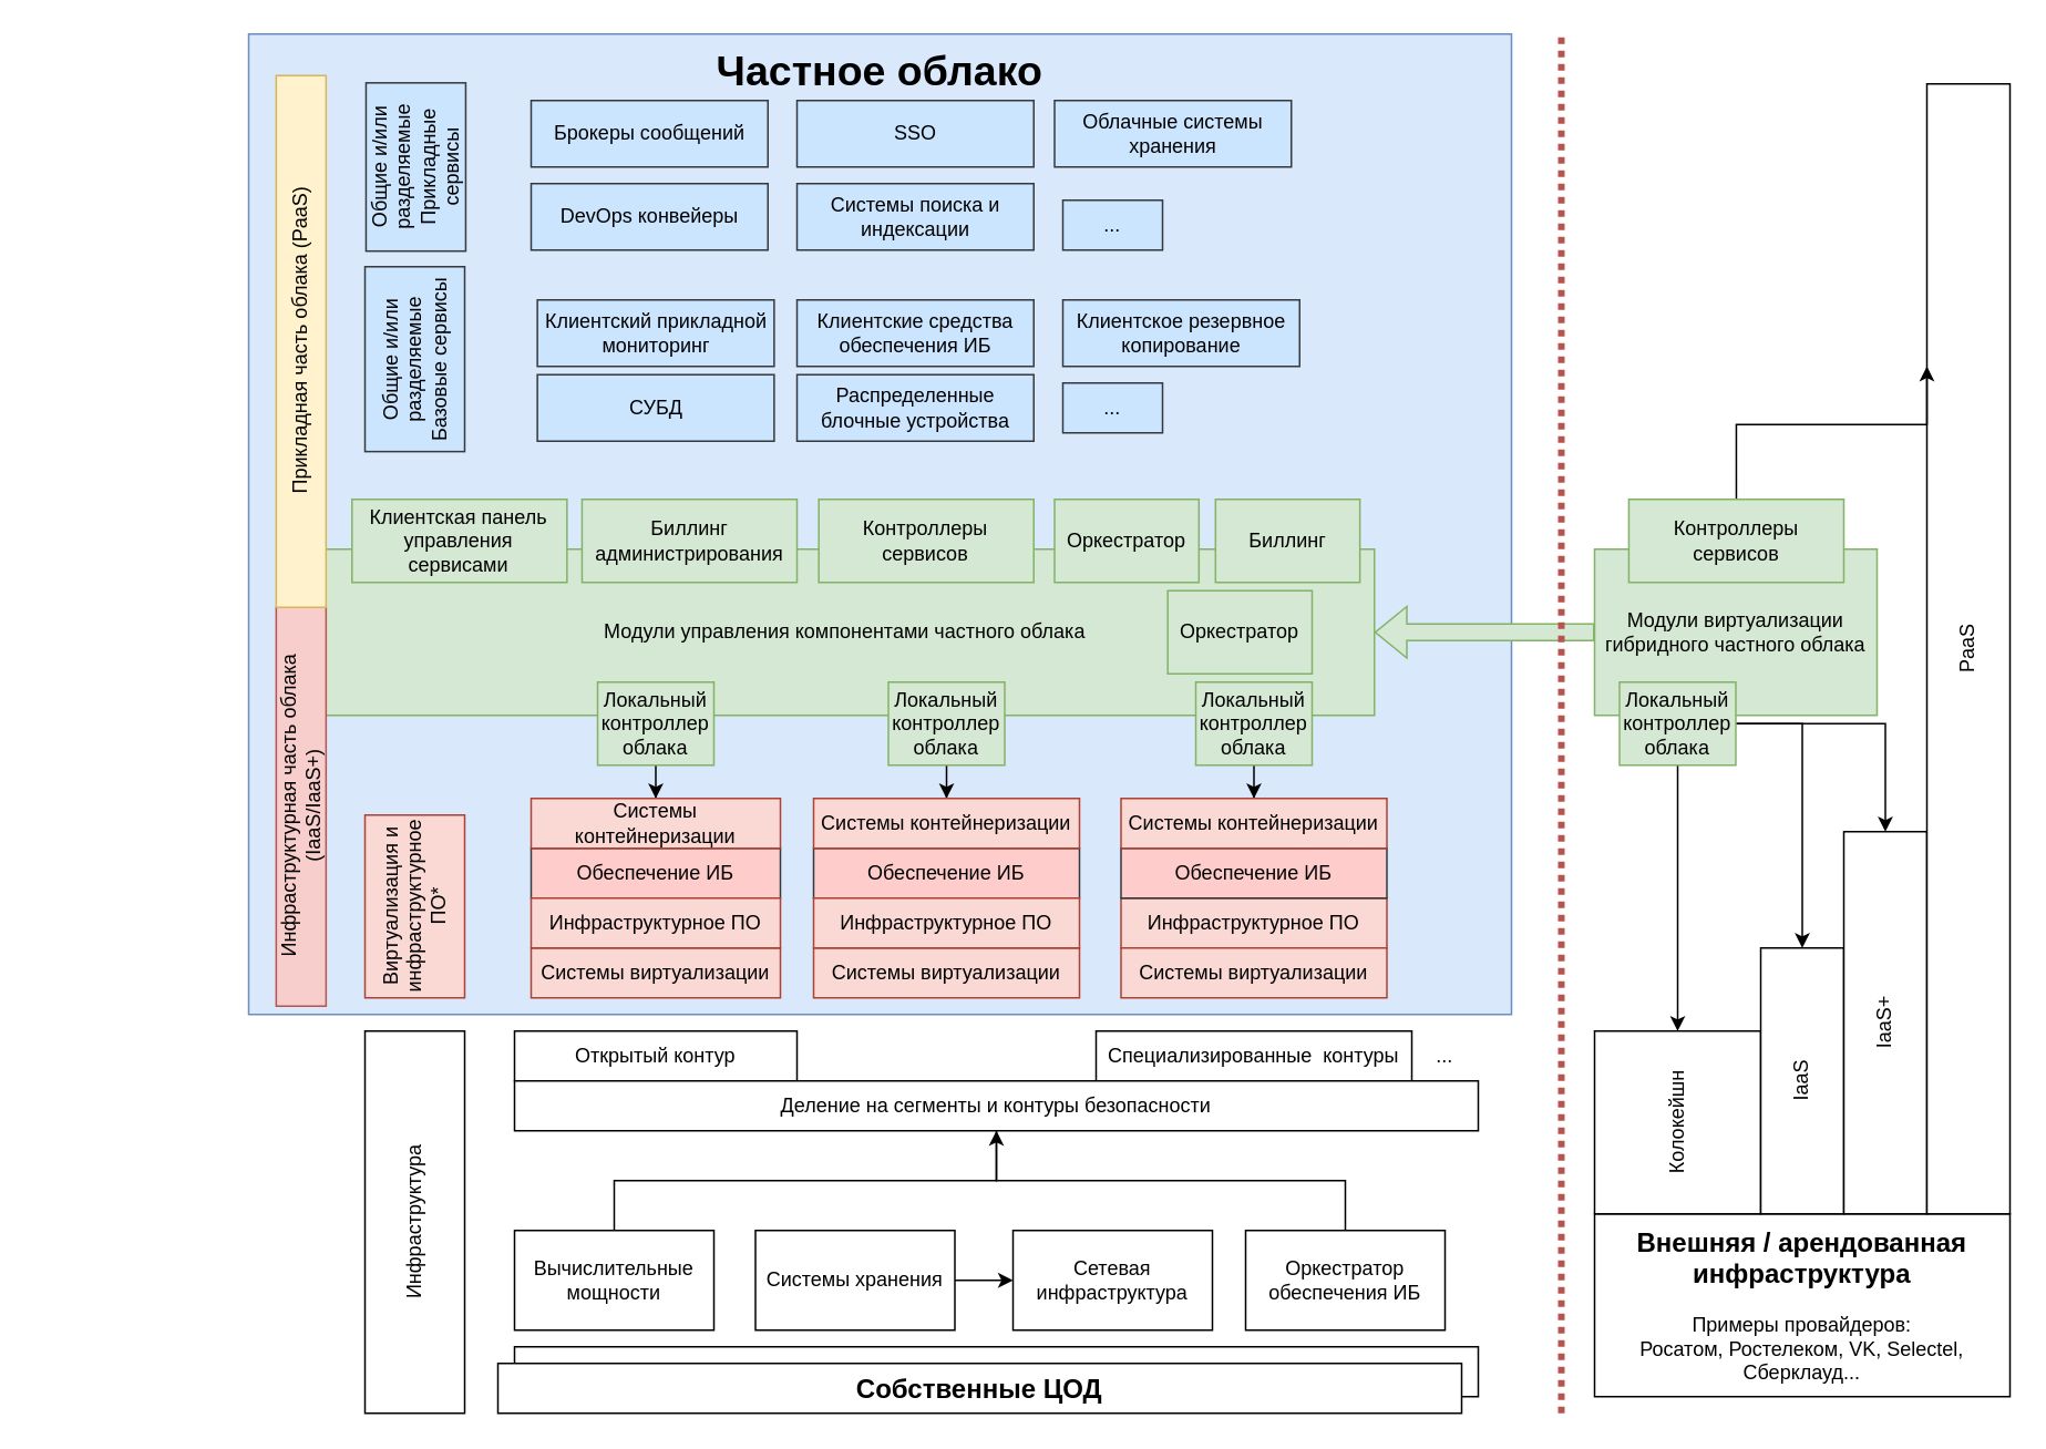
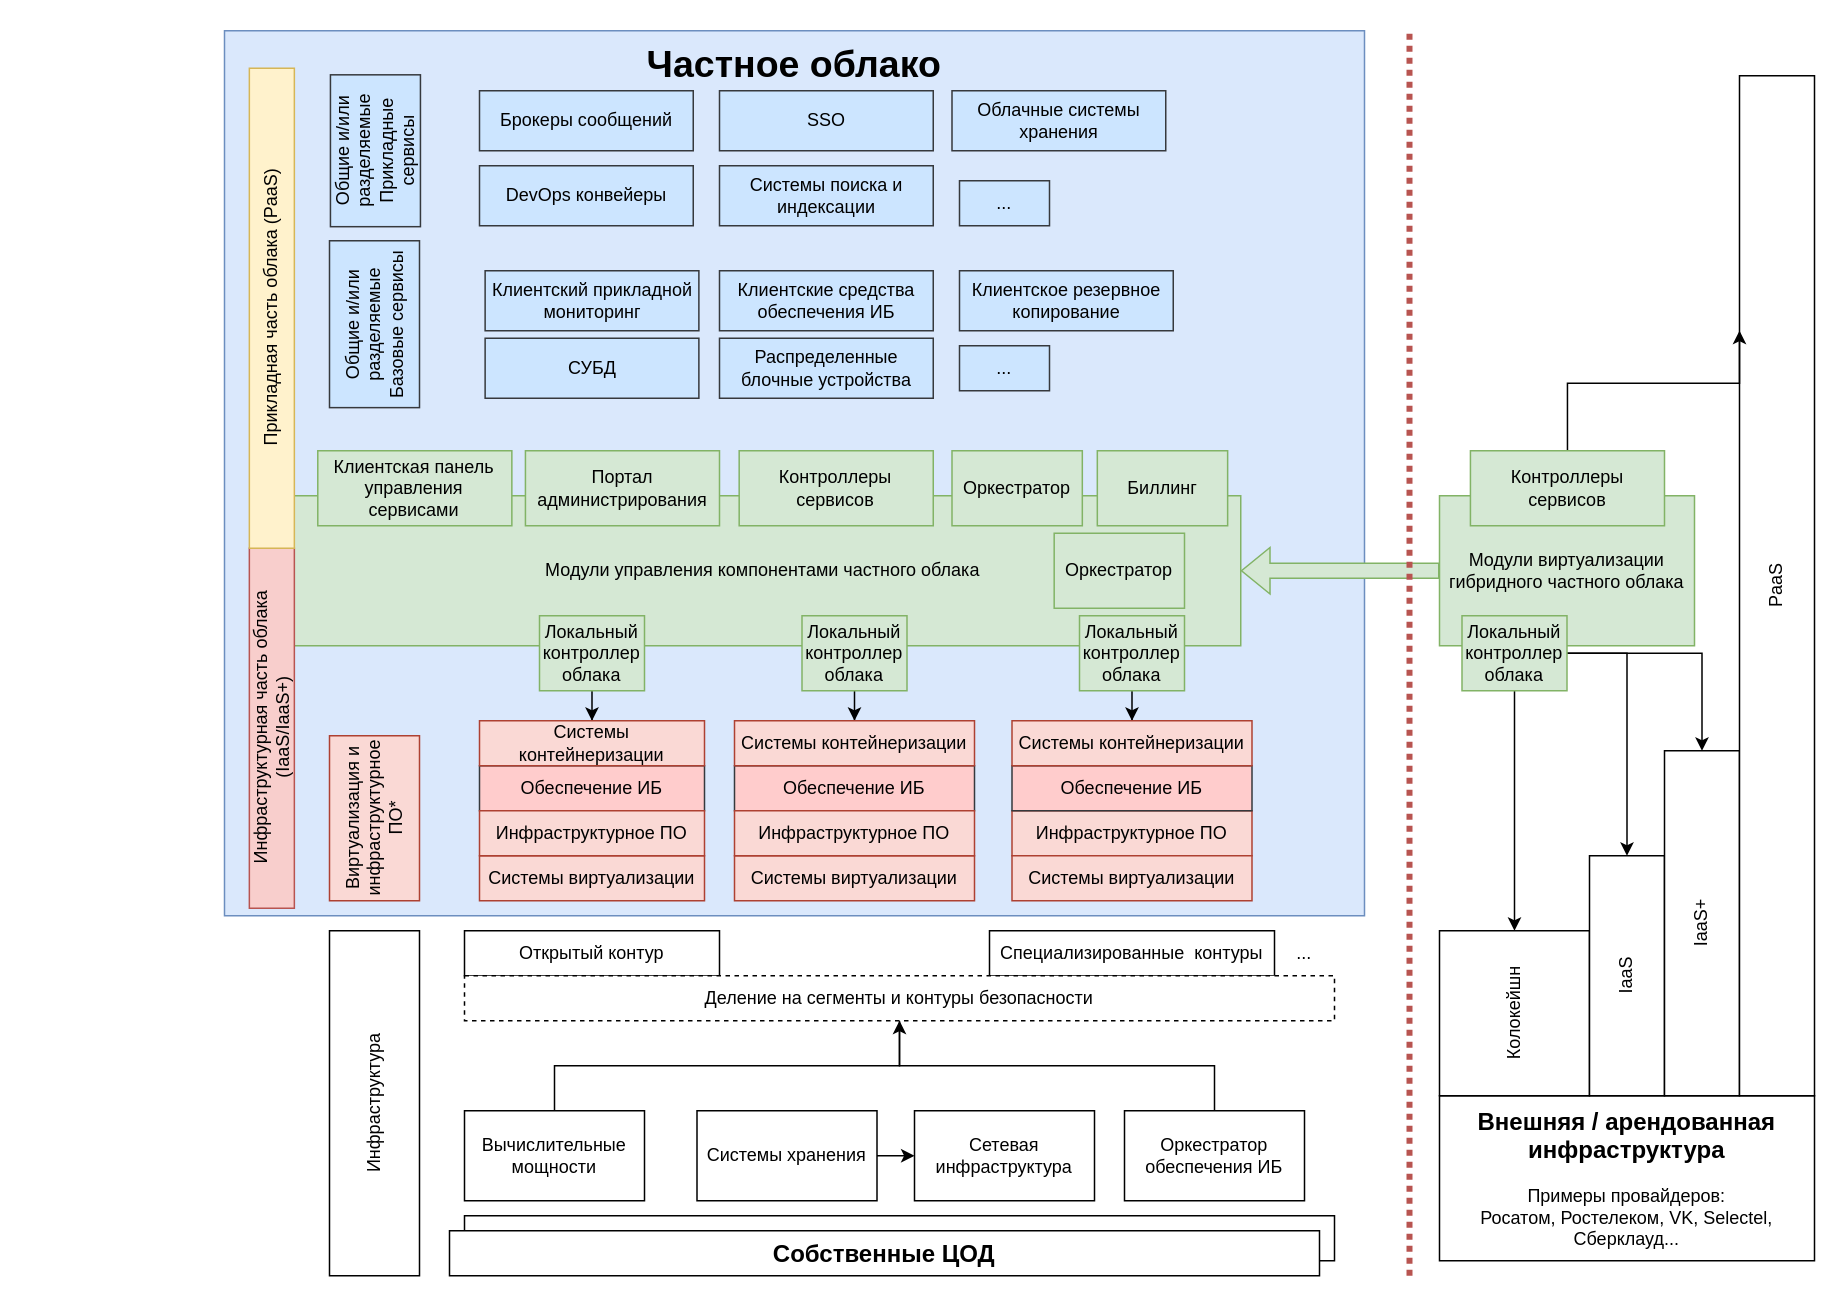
  <mxCell id="0" />
  <mxCell id="1" parent="0" />
  <mxCell id="2" value="Модули виртуализации гибридного частного облака" style="rounded=0;whiteSpace=wrap;html=1;verticalAlign=middle;fillColor=#d5e8d4;strokeColor=#82b366;" parent="1" vertex="1"><mxGeometry x="959" y="330" width="170" height="100" as="geometry" /></mxCell>
  <mxCell id="3" value="&lt;div style=&quot;font-size: 25px;&quot;&gt;Частное облако&lt;/div&gt;" style="rounded=0;whiteSpace=wrap;html=1;rotation=0;verticalAlign=top;horizontal=1;fillColor=#dae8fc;strokeColor=#6c8ebf;fontSize=25;fontStyle=1" parent="1" vertex="1"><mxGeometry x="149" y="20" width="760" height="590" as="geometry" /></mxCell>
  <mxCell id="4" value="" style="rounded=0;whiteSpace=wrap;html=1;" parent="1" vertex="1"><mxGeometry x="309" y="810" width="580" height="30" as="geometry" /></mxCell>
  <mxCell id="5" value="Открытый контур" style="rounded=0;whiteSpace=wrap;html=1;" parent="1" vertex="1"><mxGeometry x="309" y="620" width="170" height="30" as="geometry" /></mxCell>
  <mxCell id="6" value="Специализированные&amp;nbsp; контуры" style="rounded=0;whiteSpace=wrap;html=1;" parent="1" vertex="1"><mxGeometry x="659" y="620" width="190" height="30" as="geometry" /></mxCell>
  <mxCell id="7" value="Модули управления компонентами частного облака" style="rounded=0;whiteSpace=wrap;html=1;verticalAlign=middle;fillColor=#d5e8d4;strokeColor=#82b366;" parent="1" vertex="1"><mxGeometry x="189" y="330" width="637.5" height="100" as="geometry" /></mxCell>
  <mxCell id="8" style="edgeStyle=orthogonalEdgeStyle;rounded=0;orthogonalLoop=1;jettySize=auto;html=1;" parent="1" source="9" target="48" edge="1"><mxGeometry relative="1" as="geometry" /></mxCell>
  <mxCell id="9" value="Локальный контроллер облака" style="rounded=0;whiteSpace=wrap;html=1;fillColor=#d5e8d4;strokeColor=#82b366;" parent="1" vertex="1"><mxGeometry x="534" y="410" width="70" height="50" as="geometry" /></mxCell>
  <mxCell id="10" style="edgeStyle=orthogonalEdgeStyle;rounded=0;orthogonalLoop=1;jettySize=auto;html=1;endArrow=none;" parent="1" source="11" target="15" edge="1"><mxGeometry relative="1" as="geometry" /></mxCell>
  <mxCell id="11" value="Вычислительные мощности" style="rounded=0;whiteSpace=wrap;html=1;" parent="1" vertex="1"><mxGeometry x="309" y="740" width="120" height="60" as="geometry" /></mxCell>
  <mxCell id="12" style="edgeStyle=orthogonalEdgeStyle;rounded=0;orthogonalLoop=1;jettySize=auto;html=1;" parent="1" source="13" target="14" edge="1"><mxGeometry relative="1" as="geometry" /></mxCell>
- <mxCell id="13" value="Системы хранения" style="rounded=0;whiteSpace=wrap;html=1;" parent="1" vertex="1"><mxGeometry x="454" y="740" width="120" height="60" as="geometry" /></mxCell>
+ <mxCell id="13" value="Системы хранения" style="rounded=0;whiteSpace=wrap;html=1;" parent="1" vertex="1"><mxGeometry x="464" y="740" width="120" height="60" as="geometry" /></mxCell>
  <mxCell id="14" value="Сетевая инфраструктура" style="rounded=0;whiteSpace=wrap;html=1;" parent="1" vertex="1"><mxGeometry x="609" y="740" width="120" height="60" as="geometry" /></mxCell>
- <mxCell id="15" value="Деление на сегменты и контуры безопасности" style="rounded=0;whiteSpace=wrap;html=1;" parent="1" vertex="1"><mxGeometry x="309" y="650" width="580" height="30" as="geometry" /></mxCell>
+ <mxCell id="15" value="Деление на сегменты и контуры безопасности" style="rounded=0;whiteSpace=wrap;html=1;dashed=1;" parent="1" vertex="1"><mxGeometry x="309" y="650" width="580" height="30" as="geometry" /></mxCell>
  <mxCell id="16" value="Системы виртуализации" style="rounded=0;whiteSpace=wrap;html=1;fillColor=#fad9d5;strokeColor=#ae4132;" parent="1" vertex="1"><mxGeometry x="319" y="570" width="150" height="30" as="geometry" /></mxCell>
  <mxCell id="17" value="Обеспечение ИБ" style="rounded=0;whiteSpace=wrap;html=1;fillColor=#ffcccc;strokeColor=#36393d;" parent="1" vertex="1"><mxGeometry x="319" y="510" width="150" height="30" as="geometry" /></mxCell>
  <mxCell id="18" value="Инфраструктурное ПО" style="rounded=0;whiteSpace=wrap;html=1;fillColor=#fad9d5;strokeColor=#ae4132;" parent="1" vertex="1"><mxGeometry x="674" y="540" width="160" height="30" as="geometry" /></mxCell>
  <mxCell id="19" value="Системы виртуализации" style="rounded=0;whiteSpace=wrap;html=1;fillColor=#fad9d5;strokeColor=#ae4132;" parent="1" vertex="1"><mxGeometry x="489" y="570" width="160" height="30" as="geometry" /></mxCell>
  <mxCell id="20" value="Обеспечение ИБ" style="rounded=0;whiteSpace=wrap;html=1;fillColor=#ffcccc;strokeColor=#36393d;" parent="1" vertex="1"><mxGeometry x="489" y="510" width="160" height="30" as="geometry" /></mxCell>
  <mxCell id="21" value="Системы виртуализации" style="rounded=0;whiteSpace=wrap;html=1;fillColor=#fad9d5;strokeColor=#ae4132;" parent="1" vertex="1"><mxGeometry x="674" y="570" width="160" height="30" as="geometry" /></mxCell>
  <mxCell id="22" value="Обеспечение ИБ" style="rounded=0;whiteSpace=wrap;html=1;fillColor=#ffcccc;strokeColor=#36393d;" parent="1" vertex="1"><mxGeometry x="674" y="510" width="160" height="30" as="geometry" /></mxCell>
  <mxCell id="23" value="Инфраструктурное ПО" style="rounded=0;whiteSpace=wrap;html=1;fillColor=#fad9d5;strokeColor=#ae4132;" parent="1" vertex="1"><mxGeometry x="319" y="540" width="150" height="30" as="geometry" /></mxCell>
  <mxCell id="24" value="Инфраструктура" style="rounded=0;whiteSpace=wrap;html=1;rotation=-90;" parent="1" vertex="1"><mxGeometry x="134" y="705" width="230" height="60" as="geometry" /></mxCell>
  <mxCell id="25" value="Виртуализация и инфраструктурное ПО*" style="rounded=0;whiteSpace=wrap;html=1;rotation=-90;fillColor=#fad9d5;strokeColor=#ae4132;" parent="1" vertex="1"><mxGeometry x="194" y="515" width="110" height="60" as="geometry" /></mxCell>
  <mxCell id="26" value="Инфраструктурное ПО" style="rounded=0;whiteSpace=wrap;html=1;fillColor=#fad9d5;strokeColor=#ae4132;" parent="1" vertex="1"><mxGeometry x="489" y="540" width="160" height="30" as="geometry" /></mxCell>
  <mxCell id="27" style="edgeStyle=orthogonalEdgeStyle;rounded=0;orthogonalLoop=1;jettySize=auto;html=1;" parent="1" source="28" target="47" edge="1"><mxGeometry relative="1" as="geometry" /></mxCell>
  <mxCell id="28" value="Локальный контроллер облака" style="rounded=0;whiteSpace=wrap;html=1;fillColor=#d5e8d4;strokeColor=#82b366;" parent="1" vertex="1"><mxGeometry x="359" y="410" width="70" height="50" as="geometry" /></mxCell>
  <mxCell id="29" style="edgeStyle=orthogonalEdgeStyle;rounded=0;orthogonalLoop=1;jettySize=auto;html=1;" parent="1" source="30" target="49" edge="1"><mxGeometry relative="1" as="geometry" /></mxCell>
  <mxCell id="30" value="Локальный контроллер облака" style="rounded=0;whiteSpace=wrap;html=1;fillColor=#d5e8d4;strokeColor=#82b366;" parent="1" vertex="1"><mxGeometry x="719" y="410" width="70" height="50" as="geometry" /></mxCell>
  <mxCell id="31" value="..." style="text;html=1;strokeColor=none;fillColor=none;align=center;verticalAlign=middle;whiteSpace=wrap;rounded=0;" parent="1" vertex="1"><mxGeometry x="839" y="620" width="60" height="30" as="geometry" /></mxCell>
  <mxCell id="32" value="Собственные ЦОД" style="rounded=0;whiteSpace=wrap;html=1;fontSize=16;fontStyle=1" parent="1" vertex="1"><mxGeometry x="299" y="820" width="580" height="30" as="geometry" /></mxCell>
  <mxCell id="33" value="&lt;div&gt;&lt;font style=&quot;font-size: 16px;&quot;&gt;&lt;b&gt;Внешняя / арендованная инфраструктура&lt;/b&gt;&lt;/font&gt;&lt;/div&gt;&lt;br&gt;Примеры провайдеров:&lt;br&gt;Росатом, Ростелеком, VK, Selectel, Сберклауд..." style="rounded=0;whiteSpace=wrap;html=1;" parent="1" vertex="1"><mxGeometry x="959" y="730" width="250" height="110" as="geometry" /></mxCell>
  <mxCell id="34" value="Колокейшн" style="rounded=0;whiteSpace=wrap;html=1;horizontal=0;" parent="1" vertex="1"><mxGeometry x="959" y="620" width="100" height="110" as="geometry" /></mxCell>
  <mxCell id="35" value="IaaS" style="rounded=0;whiteSpace=wrap;html=1;horizontal=0;" parent="1" vertex="1"><mxGeometry x="1059" y="570" width="50" height="160" as="geometry" /></mxCell>
  <mxCell id="36" value="IaaS+" style="rounded=0;whiteSpace=wrap;html=1;horizontal=0;" parent="1" vertex="1"><mxGeometry x="1109" y="500" width="50" height="230" as="geometry" /></mxCell>
  <mxCell id="37" value="PaaS" style="rounded=0;whiteSpace=wrap;html=1;horizontal=0;" parent="1" vertex="1"><mxGeometry x="1159" y="50" width="50" height="680" as="geometry" /></mxCell>
  <mxCell id="38" value="Общие и/или разделяемые&lt;br&gt; Базовые сервисы" style="rounded=0;whiteSpace=wrap;html=1;rotation=-90;fillColor=#cce5ff;strokeColor=#36393d;" parent="1" vertex="1"><mxGeometry x="193.37" y="185.63" width="111.25" height="60" as="geometry" /></mxCell>
  <mxCell id="39" value="СУБД" style="rounded=0;whiteSpace=wrap;html=1;rotation=0;fillColor=#cce5ff;strokeColor=#36393d;" parent="1" vertex="1"><mxGeometry x="322.75" y="225" width="142.5" height="40" as="geometry" /></mxCell>
  <mxCell id="40" value="Облачные системы хранения" style="rounded=0;whiteSpace=wrap;html=1;rotation=0;fillColor=#cce5ff;strokeColor=#36393d;" parent="1" vertex="1"><mxGeometry x="634" y="60" width="142.5" height="40" as="geometry" /></mxCell>
  <mxCell id="41" value="Распределенные блочные устройства" style="rounded=0;whiteSpace=wrap;html=1;rotation=0;fillColor=#cce5ff;strokeColor=#36393d;" parent="1" vertex="1"><mxGeometry x="479" y="225" width="142.5" height="40" as="geometry" /></mxCell>
  <mxCell id="42" value="Клиентский прикладной мониторинг" style="rounded=0;whiteSpace=wrap;html=1;rotation=0;fillColor=#cce5ff;strokeColor=#36393d;" parent="1" vertex="1"><mxGeometry x="322.75" y="180" width="142.5" height="40" as="geometry" /></mxCell>
  <mxCell id="43" value="DevOps конвейеры" style="rounded=0;whiteSpace=wrap;html=1;rotation=0;fillColor=#cce5ff;strokeColor=#36393d;" parent="1" vertex="1"><mxGeometry x="319" y="110" width="142.5" height="40" as="geometry" /></mxCell>
  <mxCell id="44" value="Клиентские средства обеспечения ИБ" style="rounded=0;whiteSpace=wrap;html=1;rotation=0;fillColor=#cce5ff;strokeColor=#36393d;" parent="1" vertex="1"><mxGeometry x="479" y="180" width="142.5" height="40" as="geometry" /></mxCell>
  <mxCell id="45" style="edgeStyle=orthogonalEdgeStyle;rounded=0;orthogonalLoop=1;jettySize=auto;html=1;entryX=0.5;entryY=1;entryDx=0;entryDy=0;" parent="1" source="46" target="15" edge="1"><mxGeometry relative="1" as="geometry" /></mxCell>
  <mxCell id="46" value="Оркестратор обеспечения ИБ" style="rounded=0;whiteSpace=wrap;html=1;" parent="1" vertex="1"><mxGeometry x="749" y="740" width="120" height="60" as="geometry" /></mxCell>
  <mxCell id="47" value="Системы контейнеризации" style="rounded=0;whiteSpace=wrap;html=1;fillColor=#fad9d5;strokeColor=#ae4132;" parent="1" vertex="1"><mxGeometry x="319" y="480" width="150" height="30" as="geometry" /></mxCell>
  <mxCell id="48" value="Системы контейнеризации" style="rounded=0;whiteSpace=wrap;html=1;fillColor=#fad9d5;strokeColor=#ae4132;" parent="1" vertex="1"><mxGeometry x="489" y="480" width="160" height="30" as="geometry" /></mxCell>
  <mxCell id="49" value="Системы контейнеризации" style="rounded=0;whiteSpace=wrap;html=1;fillColor=#fad9d5;strokeColor=#ae4132;" parent="1" vertex="1"><mxGeometry x="674" y="480" width="160" height="30" as="geometry" /></mxCell>
  <mxCell id="50" value="Брокеры сообщений" style="rounded=0;whiteSpace=wrap;html=1;rotation=0;fillColor=#cce5ff;strokeColor=#36393d;" parent="1" vertex="1"><mxGeometry x="319" y="60" width="142.5" height="40" as="geometry" /></mxCell>
  <mxCell id="51" value="Клиентское резервное копирование" style="rounded=0;whiteSpace=wrap;html=1;rotation=0;fillColor=#cce5ff;strokeColor=#36393d;" parent="1" vertex="1"><mxGeometry x="639" y="180" width="142.5" height="40" as="geometry" /></mxCell>
  <mxCell id="52" value="SSO" style="rounded=0;whiteSpace=wrap;html=1;rotation=0;fillColor=#cce5ff;strokeColor=#36393d;" parent="1" vertex="1"><mxGeometry x="479" y="60" width="142.5" height="40" as="geometry" /></mxCell>
  <mxCell id="53" value="Общие и/или разделяемые&lt;br&gt;Прикладные сервисы" style="rounded=0;whiteSpace=wrap;html=1;rotation=-90;fillColor=#cce5ff;strokeColor=#36393d;" parent="1" vertex="1"><mxGeometry x="199" y="70" width="101.25" height="60" as="geometry" /></mxCell>
  <mxCell id="54" value="..." style="text;html=1;strokeColor=#36393d;fillColor=#cce5ff;align=center;verticalAlign=middle;whiteSpace=wrap;rounded=0;" parent="1" vertex="1"><mxGeometry x="639" y="230" width="60" height="30" as="geometry" /></mxCell>
  <mxCell id="55" value="Контроллеры сервисов" style="rounded=0;whiteSpace=wrap;html=1;fillColor=#d5e8d4;strokeColor=#82b366;" parent="1" vertex="1"><mxGeometry x="492.12" y="300" width="129.38" height="50" as="geometry" /></mxCell>
  <mxCell id="56" value="Клиентская панель управления сервисами" style="rounded=0;whiteSpace=wrap;html=1;fillColor=#d5e8d4;strokeColor=#82b366;" parent="1" vertex="1"><mxGeometry x="211.19" y="300" width="129.38" height="50" as="geometry" /></mxCell>
  <mxCell id="57" value="Оркестратор" style="rounded=0;whiteSpace=wrap;html=1;fillColor=#d5e8d4;strokeColor=#82b366;" parent="1" vertex="1"><mxGeometry x="634" y="300" width="86.88" height="50" as="geometry" /></mxCell>
  <mxCell id="58" value="Биллинг" style="rounded=0;whiteSpace=wrap;html=1;fillColor=#d5e8d4;strokeColor=#82b366;" parent="1" vertex="1"><mxGeometry x="730.88" y="300" width="86.88" height="50" as="geometry" /></mxCell>
  <mxCell id="59" style="edgeStyle=orthogonalEdgeStyle;rounded=0;orthogonalLoop=1;jettySize=auto;html=1;" parent="1" source="62" target="34" edge="1"><mxGeometry relative="1" as="geometry" /></mxCell>
  <mxCell id="60" style="edgeStyle=orthogonalEdgeStyle;rounded=0;orthogonalLoop=1;jettySize=auto;html=1;entryX=0.5;entryY=0;entryDx=0;entryDy=0;" parent="1" source="62" target="35" edge="1"><mxGeometry relative="1" as="geometry" /></mxCell>
  <mxCell id="61" style="edgeStyle=orthogonalEdgeStyle;rounded=0;orthogonalLoop=1;jettySize=auto;html=1;" parent="1" source="62" target="36" edge="1"><mxGeometry relative="1" as="geometry" /></mxCell>
  <mxCell id="62" value="Локальный контроллер облака" style="rounded=0;whiteSpace=wrap;html=1;fillColor=#d5e8d4;strokeColor=#82b366;" parent="1" vertex="1"><mxGeometry x="974" y="410" width="70" height="50" as="geometry" /></mxCell>
  <mxCell id="63" value="Инфраструктурная часть облака (IaaS/IaaS+)" style="rounded=0;whiteSpace=wrap;html=1;rotation=-90;fillColor=#f8cecc;strokeColor=#b85450;" parent="1" vertex="1"><mxGeometry x="60.57" y="470" width="240" height="30" as="geometry" /></mxCell>
  <mxCell id="64" value="Прикладная часть облака (PaaS)" style="rounded=0;whiteSpace=wrap;html=1;rotation=-90;fillColor=#fff2cc;strokeColor=#d6b656;" parent="1" vertex="1"><mxGeometry x="20.57" y="190" width="320" height="30" as="geometry" /></mxCell>
  <mxCell id="65" value="Оркестратор" style="rounded=0;whiteSpace=wrap;html=1;fillColor=#d5e8d4;strokeColor=#82b366;" parent="1" vertex="1"><mxGeometry x="702.12" y="355" width="86.88" height="50" as="geometry" /></mxCell>
- <mxCell id="66" value="Биллинг администрирования" style="rounded=0;whiteSpace=wrap;html=1;fillColor=#d5e8d4;strokeColor=#82b366;" parent="1" vertex="1"><mxGeometry x="349.62" y="300" width="129.38" height="50" as="geometry" /></mxCell>
+ <mxCell id="66" value="Портал администрирования" style="rounded=0;whiteSpace=wrap;html=1;fillColor=#d5e8d4;strokeColor=#82b366;" parent="1" vertex="1"><mxGeometry x="349.62" y="300" width="129.38" height="50" as="geometry" /></mxCell>
  <mxCell id="67" style="edgeStyle=orthogonalEdgeStyle;rounded=0;orthogonalLoop=1;jettySize=auto;html=1;exitX=0.5;exitY=0;exitDx=0;exitDy=0;entryX=0;entryY=0.25;entryDx=0;entryDy=0;" parent="1" source="68" target="37" edge="1"><mxGeometry relative="1" as="geometry"><Array as="points"><mxPoint x="1044" y="255" /></Array></mxGeometry></mxCell>
  <mxCell id="68" value="Контроллеры сервисов" style="rounded=0;whiteSpace=wrap;html=1;fillColor=#d5e8d4;strokeColor=#82b366;" parent="1" vertex="1"><mxGeometry x="979.62" y="300" width="129.38" height="50" as="geometry" /></mxCell>
  <mxCell id="69" value="" style="shape=flexArrow;endArrow=classic;html=1;rounded=0;entryX=1;entryY=0.5;entryDx=0;entryDy=0;exitX=0;exitY=0.5;exitDx=0;exitDy=0;fillColor=#d5e8d4;strokeColor=#82b366;" parent="1" source="2" target="7" edge="1"><mxGeometry width="50" height="50" relative="1" as="geometry"><mxPoint x="949" y="250" as="sourcePoint" /><mxPoint x="999" y="200" as="targetPoint" /></mxGeometry></mxCell>
  <mxCell id="70" value="Системы поиска и индексации" style="rounded=0;whiteSpace=wrap;html=1;rotation=0;fillColor=#cce5ff;strokeColor=#36393d;" parent="1" vertex="1"><mxGeometry x="479" y="110" width="142.5" height="40" as="geometry" /></mxCell>
  <mxCell id="71" value="..." style="text;html=1;strokeColor=#36393d;fillColor=#cce5ff;align=center;verticalAlign=middle;whiteSpace=wrap;rounded=0;" parent="1" vertex="1"><mxGeometry x="639" y="120" width="60" height="30" as="geometry" /></mxCell>
  <mxCell id="72" value="" style="endArrow=none;dashed=1;html=1;rounded=0;fontSize=12;strokeWidth=4;fillColor=#f8cecc;strokeColor=#b85450;dashPattern=1 1;" edge="1" parent="1"><mxGeometry width="50" height="50" relative="1" as="geometry"><mxPoint x="939" y="850" as="sourcePoint" /><mxPoint x="939" y="20" as="targetPoint" /></mxGeometry></mxCell>
